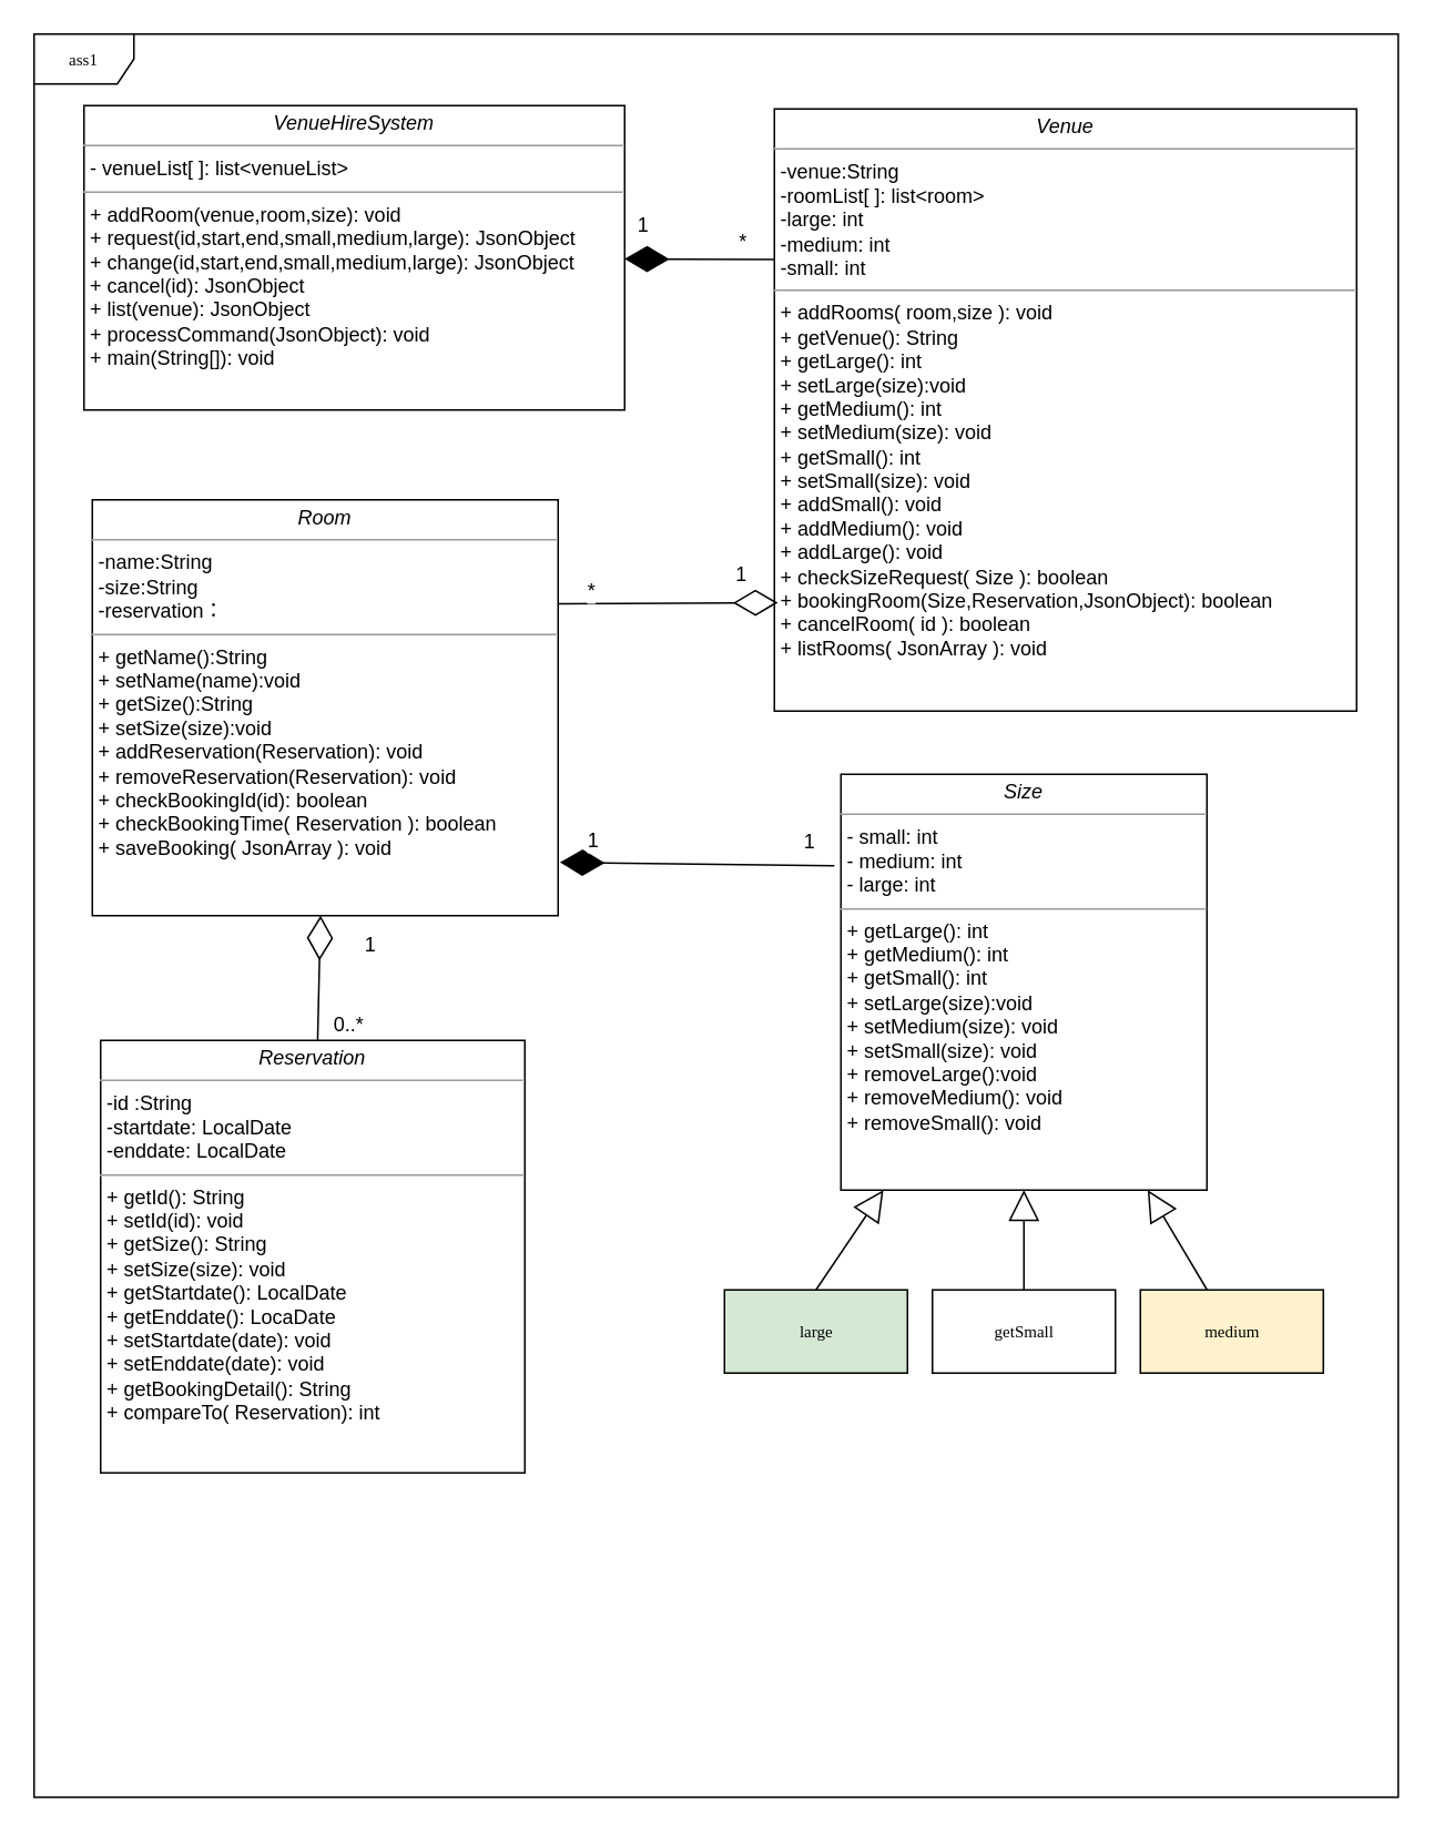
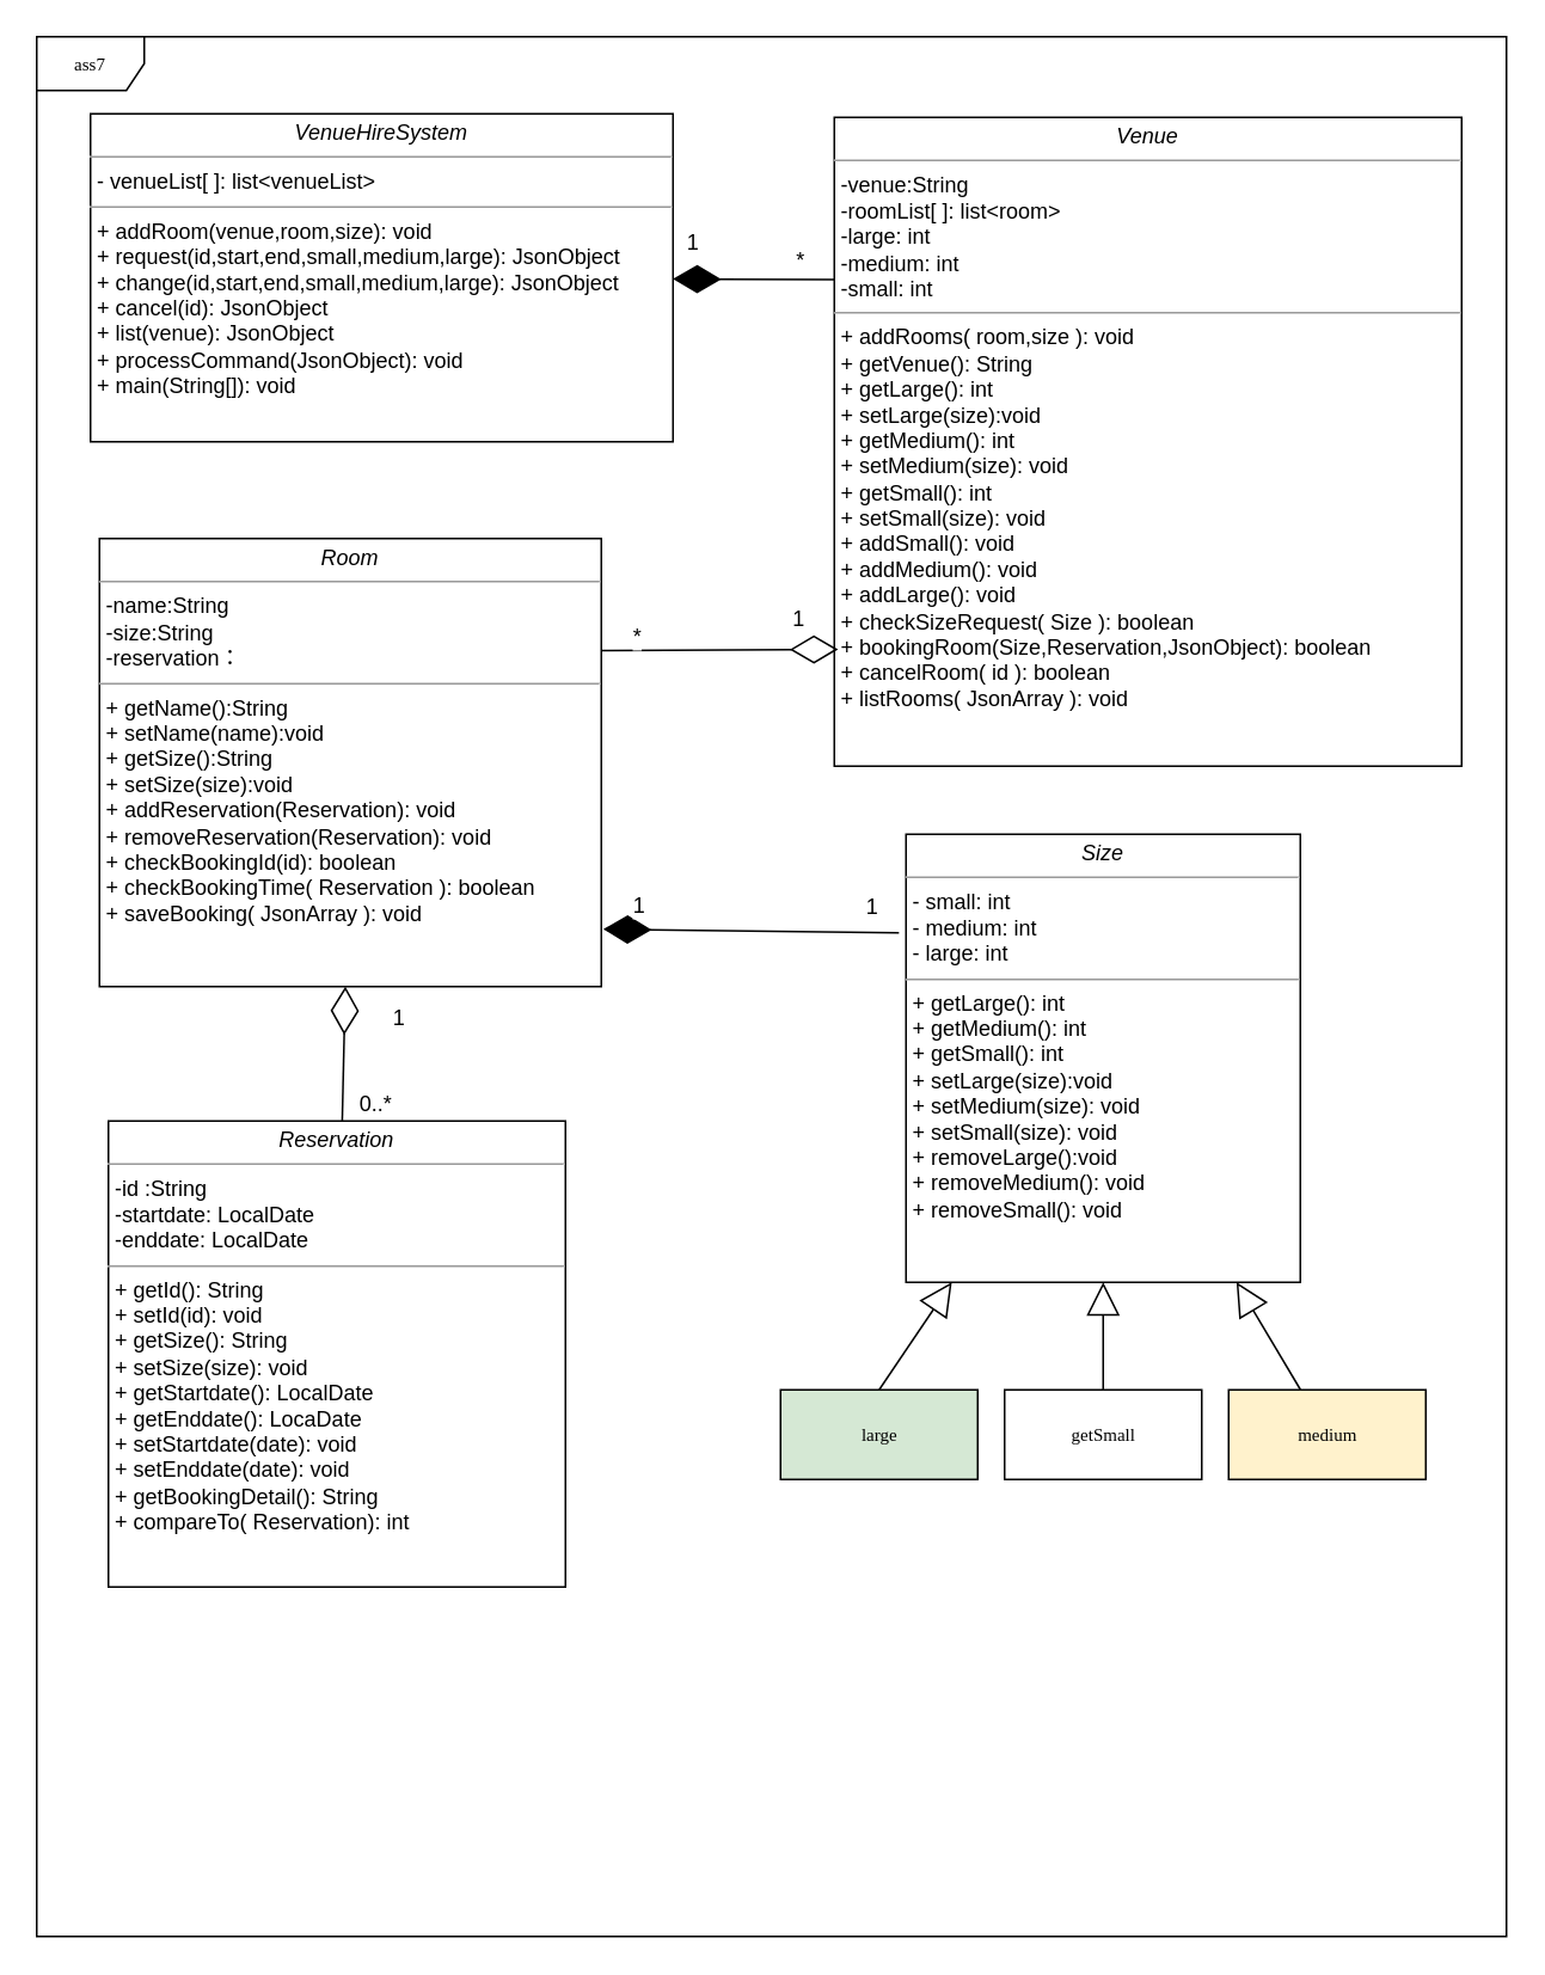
  <mxCell id="0" />
  <mxCell id="1" parent="0" />
- <mxCell id="2" value="ass1" style="shape=umlFrame;whiteSpace=wrap;html=1;rounded=0;shadow=0;comic=0;labelBackgroundColor=none;strokeColor=#000000;strokeWidth=1;fillColor=#ffffff;fontFamily=Verdana;fontSize=10;fontColor=#000000;align=center;" parent="1" vertex="1"><mxGeometry x="20" y="20" width="820" height="1060" as="geometry" /></mxCell>
+ <mxCell id="2" value="ass7" style="shape=umlFrame;whiteSpace=wrap;html=1;rounded=0;shadow=0;comic=0;labelBackgroundColor=none;strokeColor=#000000;strokeWidth=1;fillColor=#ffffff;fontFamily=Verdana;fontSize=10;fontColor=#000000;align=center;" parent="1" vertex="1"><mxGeometry x="20" y="20" width="820" height="1060" as="geometry" /></mxCell>
  <mxCell id="3" value="large&lt;br&gt;" style="html=1;rounded=0;shadow=0;comic=0;labelBackgroundColor=none;strokeColor=#000000;strokeWidth=1;fillColor=#d5e8d4;fontFamily=Verdana;fontSize=10;fontColor=#000000;align=center;" parent="1" vertex="1"><mxGeometry x="435" y="775" width="110" height="50" as="geometry" /></mxCell>
  <mxCell id="4" value="getSmall" style="html=1;rounded=0;shadow=0;comic=0;labelBackgroundColor=none;strokeColor=#000000;strokeWidth=1;fillColor=#ffffff;fontFamily=Verdana;fontSize=10;fontColor=#000000;align=center;" parent="1" vertex="1"><mxGeometry x="560" y="775" width="110" height="50" as="geometry" /></mxCell>
  <mxCell id="5" value="medium&lt;br&gt;" style="html=1;rounded=0;shadow=0;comic=0;labelBackgroundColor=none;strokeColor=#000000;strokeWidth=1;fillColor=#fff2cc;fontFamily=Verdana;fontSize=10;fontColor=#000000;align=center;" parent="1" vertex="1"><mxGeometry x="685" y="775" width="110" height="50" as="geometry" /></mxCell>
  <mxCell id="6" value="&lt;p style=&quot;margin: 0px ; margin-top: 4px ; text-align: center&quot;&gt;&lt;i&gt;Room&lt;/i&gt;&lt;/p&gt;&lt;hr size=&quot;1&quot;&gt;&lt;p style=&quot;margin: 0px ; margin-left: 4px&quot;&gt;&lt;span&gt;-name:String&lt;/span&gt;&lt;br&gt;&lt;/p&gt;&lt;p style=&quot;margin: 0px ; margin-left: 4px&quot;&gt;-size:String&lt;/p&gt;&lt;p style=&quot;margin: 0px ; margin-left: 4px&quot;&gt;-reservation：&lt;/p&gt;&lt;hr size=&quot;1&quot;&gt;&lt;p style=&quot;margin: 0px ; margin-left: 4px&quot;&gt;+ getName():String&lt;/p&gt;&lt;p style=&quot;margin: 0px ; margin-left: 4px&quot;&gt;+ setName(name):void&lt;/p&gt;&lt;p style=&quot;margin: 0px ; margin-left: 4px&quot;&gt;+ getSize():String&lt;/p&gt;&lt;p style=&quot;margin: 0px ; margin-left: 4px&quot;&gt;+ setSize(size):void&lt;/p&gt;&lt;p style=&quot;margin: 0px ; margin-left: 4px&quot;&gt;+ addReservation(Reservation): void&lt;/p&gt;&lt;p style=&quot;margin: 0px ; margin-left: 4px&quot;&gt;+ removeReservation(Reservation): void&lt;/p&gt;&lt;p style=&quot;margin: 0px ; margin-left: 4px&quot;&gt;+ checkBookingId(id): boolean&lt;/p&gt;&lt;p style=&quot;margin: 0px ; margin-left: 4px&quot;&gt;+ checkBookingTime( Reservation ): boolean&lt;/p&gt;&lt;p style=&quot;margin: 0px ; margin-left: 4px&quot;&gt;+ saveBooking( JsonArray ): void&lt;/p&gt;" style="verticalAlign=top;align=left;overflow=fill;fontSize=12;fontFamily=Helvetica;html=1;rounded=0;shadow=0;comic=0;labelBackgroundColor=none;strokeColor=#000000;strokeWidth=1;fillColor=#ffffff;" parent="1" vertex="1"><mxGeometry x="55" y="300" width="280" height="250" as="geometry" /></mxCell>
  <mxCell id="7" value="&lt;p style=&quot;margin: 0px ; margin-top: 4px ; text-align: center&quot;&gt;&lt;i&gt;VenueHireSystem&lt;/i&gt;&lt;/p&gt;&lt;hr size=&quot;1&quot;&gt;&lt;p style=&quot;margin: 0px ; margin-left: 4px&quot;&gt;- venueList[ ]: list&amp;lt;venueList&amp;gt;&lt;br&gt;&lt;/p&gt;&lt;hr size=&quot;1&quot;&gt;&lt;p style=&quot;margin: 0px ; margin-left: 4px&quot;&gt;+ addRoom(venue,room,size): void&lt;br&gt;+ request(id,start,end,small,medium,large): JsonObject&lt;/p&gt;&lt;p style=&quot;margin: 0px ; margin-left: 4px&quot;&gt;+ change(id,start,end,small,medium,large): JsonObject&lt;br&gt;+ cancel(id): JsonObject&lt;/p&gt;&lt;p style=&quot;margin: 0px ; margin-left: 4px&quot;&gt;+ list(venue): JsonObject&lt;/p&gt;&lt;p style=&quot;margin: 0px ; margin-left: 4px&quot;&gt;+ processCommand(JsonObject): void&lt;/p&gt;&lt;p style=&quot;margin: 0px ; margin-left: 4px&quot;&gt;+ main(String[]): void&lt;/p&gt;" style="verticalAlign=top;align=left;overflow=fill;fontSize=12;fontFamily=Helvetica;html=1;rounded=0;shadow=0;comic=0;labelBackgroundColor=none;strokeColor=#000000;strokeWidth=1;fillColor=#ffffff;" parent="1" vertex="1"><mxGeometry x="50" y="63" width="325" height="183" as="geometry" /></mxCell>
  <mxCell id="8" value="&lt;p style=&quot;margin: 0px ; margin-top: 4px ; text-align: center&quot;&gt;&lt;i&gt;Venue&lt;/i&gt;&lt;br&gt;&lt;/p&gt;&lt;hr size=&quot;1&quot;&gt;&lt;p style=&quot;margin: 0px ; margin-left: 4px&quot;&gt;-venue:String&lt;br&gt;&lt;/p&gt;&lt;p style=&quot;margin: 0px ; margin-left: 4px&quot;&gt;-roomList[ ]: list&amp;lt;room&amp;gt;&lt;/p&gt;&lt;p style=&quot;margin: 0px ; margin-left: 4px&quot;&gt;-large: int&amp;nbsp;&lt;/p&gt;&lt;p style=&quot;margin: 0px ; margin-left: 4px&quot;&gt;-medium: int&lt;/p&gt;&lt;p style=&quot;margin: 0px ; margin-left: 4px&quot;&gt;-small: int&lt;/p&gt;&lt;hr size=&quot;1&quot;&gt;&lt;p style=&quot;margin: 0px ; margin-left: 4px&quot;&gt;+ addRooms( room,size ): void&lt;/p&gt;&lt;p style=&quot;margin: 0px ; margin-left: 4px&quot;&gt;+ getVenue(): String&lt;/p&gt;&lt;p style=&quot;margin: 0px ; margin-left: 4px&quot;&gt;+ getLarge(): int&lt;/p&gt;&lt;p style=&quot;margin: 0px ; margin-left: 4px&quot;&gt;+ setLarge(size):void&lt;/p&gt;&lt;p style=&quot;margin: 0px ; margin-left: 4px&quot;&gt;+ getMedium(): int&lt;/p&gt;&lt;p style=&quot;margin: 0px ; margin-left: 4px&quot;&gt;+ setMedium(size): void&lt;/p&gt;&lt;p style=&quot;margin: 0px ; margin-left: 4px&quot;&gt;+ getSmall(): int&lt;/p&gt;&lt;p style=&quot;margin: 0px ; margin-left: 4px&quot;&gt;+ setSmall(size): void&lt;/p&gt;&lt;p style=&quot;margin: 0px ; margin-left: 4px&quot;&gt;+ addSmall(): void&lt;/p&gt;&lt;p style=&quot;margin: 0px ; margin-left: 4px&quot;&gt;+ addMedium(): void&lt;/p&gt;&lt;p style=&quot;margin: 0px ; margin-left: 4px&quot;&gt;+ addLarge(): void&lt;/p&gt;&lt;p style=&quot;margin: 0px ; margin-left: 4px&quot;&gt;+ checkSizeRequest( Size ): boolean&lt;br&gt;+ bookingRoom(Size,Reservation,JsonObject): boolean&lt;/p&gt;&lt;p style=&quot;margin: 0px ; margin-left: 4px&quot;&gt;+ cancelRoom( id ): boolean&lt;/p&gt;&lt;p style=&quot;margin: 0px ; margin-left: 4px&quot;&gt;+ listRooms( JsonArray ): void&lt;/p&gt;" style="verticalAlign=top;align=left;overflow=fill;fontSize=12;fontFamily=Helvetica;html=1;rounded=0;shadow=0;comic=0;labelBackgroundColor=none;strokeColor=#000000;strokeWidth=1;fillColor=#ffffff;" parent="1" vertex="1"><mxGeometry x="465" y="65" width="350" height="362" as="geometry" /></mxCell>
  <mxCell id="9" value="" style="endArrow=diamondThin;endFill=1;endSize=24;html=1;exitX=0;exitY=0.25;exitDx=0;exitDy=0;" parent="1" source="8" target="7" edge="1"><mxGeometry width="160" relative="1" as="geometry"><mxPoint x="530" y="333.356" as="sourcePoint" /><mxPoint x="275" y="475" as="targetPoint" /></mxGeometry></mxCell>
  <mxCell id="10" value="1" style="text;html=1;resizable=0;points=[];align=center;verticalAlign=middle;labelBackgroundColor=#ffffff;" vertex="1" connectable="0" parent="9"><mxGeometry x="0.112" y="-4" relative="1" as="geometry"><mxPoint x="-30" y="-16.5" as="offset" /></mxGeometry></mxCell>
  <mxCell id="11" value="*" style="text;html=1;resizable=0;points=[];align=center;verticalAlign=middle;labelBackgroundColor=#ffffff;" vertex="1" connectable="0" parent="9"><mxGeometry x="-0.555" y="-1" relative="1" as="geometry"><mxPoint y="-10" as="offset" /></mxGeometry></mxCell>
  <mxCell id="12" value="" style="endArrow=diamondThin;endFill=0;endSize=24;html=1;entryX=0.006;entryY=0.82;entryDx=0;entryDy=0;entryPerimeter=0;exitX=1;exitY=0.25;exitDx=0;exitDy=0;" parent="1" source="6" target="8" edge="1"><mxGeometry width="160" relative="1" as="geometry"><mxPoint x="265" y="730" as="sourcePoint" /><mxPoint x="530" y="373.787" as="targetPoint" /></mxGeometry></mxCell>
  <mxCell id="13" value="1" style="text;html=1;resizable=0;points=[];align=center;verticalAlign=middle;labelBackgroundColor=#ffffff;" vertex="1" connectable="0" parent="12"><mxGeometry x="0.47" relative="1" as="geometry"><mxPoint x="13" y="-17.5" as="offset" /></mxGeometry></mxCell>
  <mxCell id="14" value="*" style="text;html=1;resizable=0;points=[];align=center;verticalAlign=middle;labelBackgroundColor=#ffffff;" vertex="1" connectable="0" parent="12"><mxGeometry x="-0.773" y="1" relative="1" as="geometry"><mxPoint x="5" y="-7" as="offset" /></mxGeometry></mxCell>
  <mxCell id="15" value="" style="endArrow=block;endSize=16;endFill=0;html=1;entryDx=0;entryDy=0;" parent="1" source="4" target="20" edge="1"><mxGeometry width="160" relative="1" as="geometry"><mxPoint x="555" y="475" as="sourcePoint" /><mxPoint x="715" y="475" as="targetPoint" /></mxGeometry></mxCell>
  <mxCell id="16" value="" style="endArrow=block;endSize=16;endFill=0;html=1;" parent="1" source="5" target="20" edge="1"><mxGeometry width="160" relative="1" as="geometry"><mxPoint x="575" y="495" as="sourcePoint" /><mxPoint x="735" y="495" as="targetPoint" /></mxGeometry></mxCell>
  <mxCell id="17" value="" style="endArrow=diamondThin;endFill=0;endSize=24;html=1;" parent="1" source="24" target="6" edge="1"><mxGeometry width="160" relative="1" as="geometry"><mxPoint x="365" y="555" as="sourcePoint" /><mxPoint x="435" y="490" as="targetPoint" /></mxGeometry></mxCell>
  <mxCell id="18" value="1" style="text;html=1;resizable=0;points=[];align=center;verticalAlign=middle;labelBackgroundColor=#ffffff;" vertex="1" connectable="0" parent="17"><mxGeometry x="0.508" y="-9" relative="1" as="geometry"><mxPoint x="21" y="-1" as="offset" /></mxGeometry></mxCell>
  <mxCell id="19" value="0..*" style="text;html=1;resizable=0;points=[];align=center;verticalAlign=middle;labelBackgroundColor=#ffffff;" vertex="1" connectable="0" parent="17"><mxGeometry x="-0.68" relative="1" as="geometry"><mxPoint x="17.5" y="2" as="offset" /></mxGeometry></mxCell>
  <mxCell id="20" value="&lt;p style=&quot;margin: 0px ; margin-top: 4px ; text-align: center&quot;&gt;&lt;i&gt;Size&lt;/i&gt;&lt;/p&gt;&lt;hr size=&quot;1&quot;&gt;&lt;p style=&quot;margin: 0px ; margin-left: 4px&quot;&gt;- small: int&lt;/p&gt;&lt;p style=&quot;margin: 0px ; margin-left: 4px&quot;&gt;- medium: int&lt;/p&gt;&lt;p style=&quot;margin: 0px ; margin-left: 4px&quot;&gt;- large: int&lt;/p&gt;&lt;hr size=&quot;1&quot;&gt;&lt;p style=&quot;margin: 0px ; margin-left: 4px&quot;&gt;+ getLarge(): int&amp;nbsp;&lt;/p&gt;&lt;p style=&quot;margin: 0px ; margin-left: 4px&quot;&gt;+ getMedium(): int&lt;/p&gt;&lt;p style=&quot;margin: 0px ; margin-left: 4px&quot;&gt;+ getSmall(): int&lt;/p&gt;&lt;p style=&quot;margin: 0px ; margin-left: 4px&quot;&gt;+ setLarge(size):void&lt;/p&gt;&lt;p style=&quot;margin: 0px ; margin-left: 4px&quot;&gt;+ setMedium(size): void&lt;/p&gt;&lt;p style=&quot;margin: 0px ; margin-left: 4px&quot;&gt;+ setSmall(size): void&lt;/p&gt;&lt;p style=&quot;margin: 0px ; margin-left: 4px&quot;&gt;+ removeLarge():void&lt;/p&gt;&lt;p style=&quot;margin: 0px ; margin-left: 4px&quot;&gt;+ removeMedium(): void&lt;/p&gt;&lt;p style=&quot;margin: 0px ; margin-left: 4px&quot;&gt;+ removeSmall(): void&lt;/p&gt;&lt;p style=&quot;margin: 0px ; margin-left: 4px&quot;&gt;&lt;br&gt;&lt;/p&gt;" style="verticalAlign=top;align=left;overflow=fill;fontSize=12;fontFamily=Helvetica;html=1;" parent="1" vertex="1"><mxGeometry x="505" y="465" width="220" height="250" as="geometry" /></mxCell>
  <mxCell id="21" value="" style="endArrow=diamondThin;endFill=1;endSize=24;html=1;exitX=-0.018;exitY=0.22;exitDx=0;exitDy=0;exitPerimeter=0;entryX=1.004;entryY=0.872;entryDx=0;entryDy=0;entryPerimeter=0;" edge="1" parent="1" source="20" target="6"><mxGeometry width="160" relative="1" as="geometry"><mxPoint x="335" y="445" as="sourcePoint" /><mxPoint x="325" y="510" as="targetPoint" /></mxGeometry></mxCell>
  <mxCell id="22" value="1" style="text;html=1;resizable=0;points=[];align=center;verticalAlign=middle;labelBackgroundColor=#ffffff;" vertex="1" connectable="0" parent="21"><mxGeometry x="0.588" y="1" relative="1" as="geometry"><mxPoint x="-15" y="-14.5" as="offset" /></mxGeometry></mxCell>
  <mxCell id="23" value="1" style="text;html=1;resizable=0;points=[];align=center;verticalAlign=middle;labelBackgroundColor=#ffffff;" vertex="1" connectable="0" parent="21"><mxGeometry x="-0.746" relative="1" as="geometry"><mxPoint x="5" y="-14.5" as="offset" /></mxGeometry></mxCell>
  <mxCell id="24" value="&lt;p style=&quot;margin: 0px ; margin-top: 4px ; text-align: center&quot;&gt;&lt;i&gt;Reservation&lt;/i&gt;&lt;/p&gt;&lt;hr size=&quot;1&quot;&gt;&lt;p style=&quot;margin: 0px ; margin-left: 4px&quot;&gt;-id :String&lt;br&gt;-startdate: LocalDate&lt;/p&gt;&lt;p style=&quot;margin: 0px ; margin-left: 4px&quot;&gt;-enddate: LocalDate&lt;/p&gt;&lt;hr size=&quot;1&quot;&gt;&lt;p style=&quot;margin: 0px ; margin-left: 4px&quot;&gt;+ getId(): String&lt;/p&gt;&lt;p style=&quot;margin: 0px ; margin-left: 4px&quot;&gt;+ setId(id): void&lt;/p&gt;&lt;p style=&quot;margin: 0px ; margin-left: 4px&quot;&gt;+ getSize(): String&lt;/p&gt;&lt;p style=&quot;margin: 0px ; margin-left: 4px&quot;&gt;+ setSize(size): void&lt;/p&gt;&lt;p style=&quot;margin: 0px ; margin-left: 4px&quot;&gt;+ getStartdate(): LocalDate&lt;/p&gt;&lt;p style=&quot;margin: 0px ; margin-left: 4px&quot;&gt;+ getEnddate(): LocaDate&lt;/p&gt;&lt;p style=&quot;margin: 0px ; margin-left: 4px&quot;&gt;+ setStartdate(date): void&lt;/p&gt;&lt;p style=&quot;margin: 0px ; margin-left: 4px&quot;&gt;+ setEnddate(date): void&lt;/p&gt;&lt;p style=&quot;margin: 0px ; margin-left: 4px&quot;&gt;+ getBookingDetail(): String&lt;/p&gt;&lt;p style=&quot;margin: 0px ; margin-left: 4px&quot;&gt;+ compareTo( Reservation): int&lt;/p&gt;&lt;p style=&quot;margin: 0px ; margin-left: 4px&quot;&gt;&lt;br&gt;&lt;/p&gt;" style="verticalAlign=top;align=left;overflow=fill;fontSize=12;fontFamily=Helvetica;html=1;" parent="1" vertex="1"><mxGeometry x="60" y="625" width="255" height="260" as="geometry" /></mxCell>
  <mxCell id="25" value="" style="endArrow=block;endSize=16;endFill=0;html=1;exitX=0.5;exitY=0;exitDx=0;exitDy=0;" edge="1" parent="1" source="3" target="20"><mxGeometry width="160" relative="1" as="geometry"><mxPoint x="90" y="715" as="sourcePoint" /><mxPoint x="554" y="692" as="targetPoint" /></mxGeometry></mxCell>
